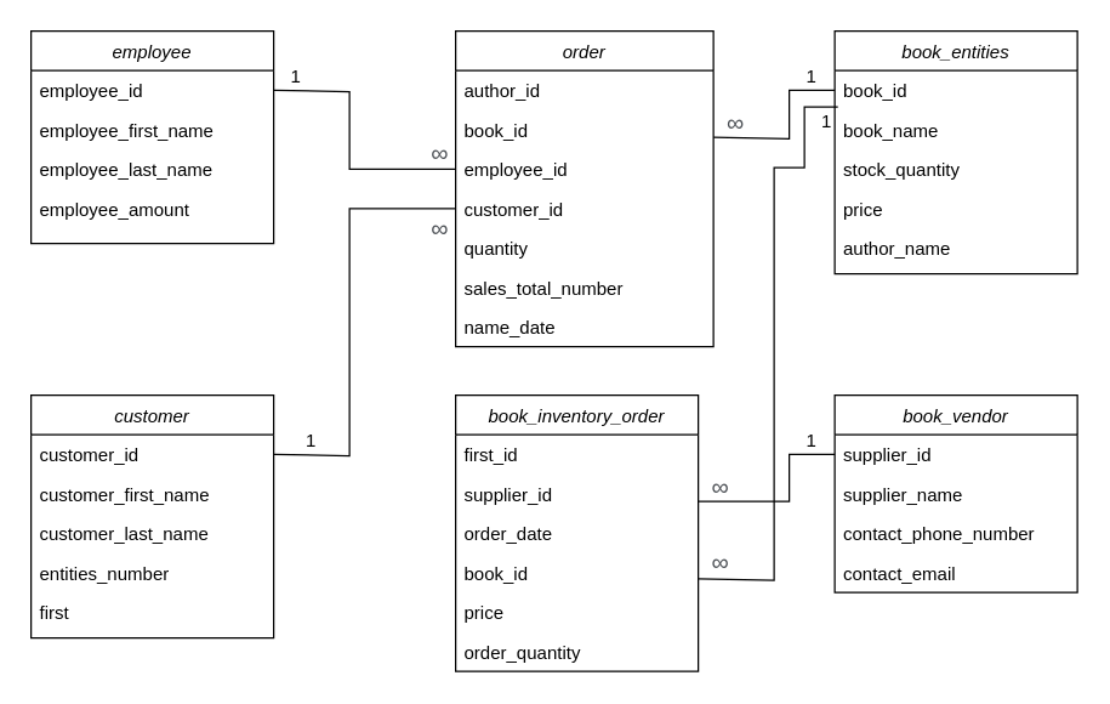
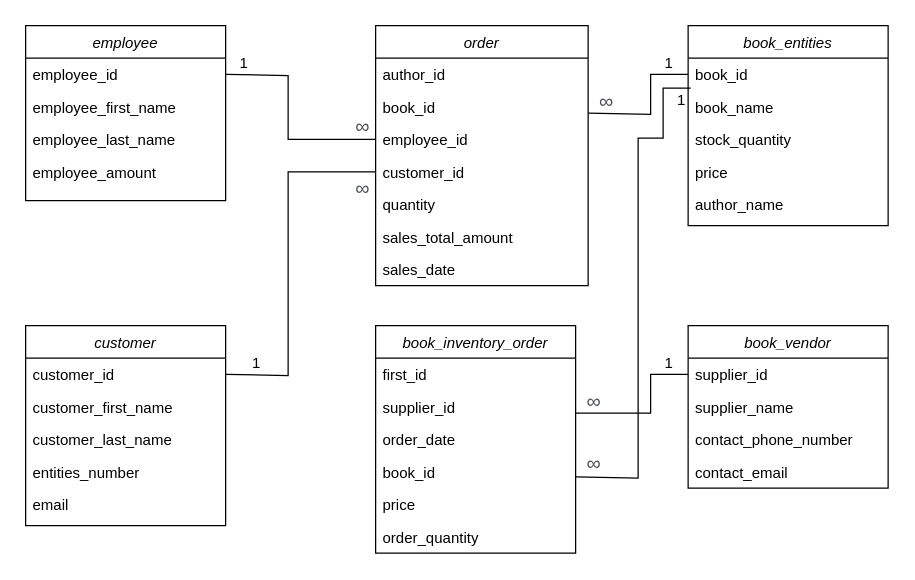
  <mxCell id="0" />
  <mxCell id="1" parent="0" />
  <mxCell id="2" value="employee" style="swimlane;fontStyle=2;align=center;verticalAlign=top;childLayout=stackLayout;horizontal=1;startSize=26;horizontalStack=0;resizeParent=1;resizeLast=0;collapsible=1;marginBottom=0;rounded=0;shadow=0;strokeWidth=1;" parent="1" vertex="1"><mxGeometry x="20" y="20" width="160" height="140" as="geometry"><mxRectangle x="230" y="140" width="160" height="26" as="alternateBounds" /></mxGeometry></mxCell>
  <mxCell id="3" value="employee_id" style="text;align=left;verticalAlign=top;spacingLeft=4;spacingRight=4;overflow=hidden;rotatable=0;points=[[0,0.5],[1,0.5]];portConstraint=eastwest;" parent="2" vertex="1"><mxGeometry y="26" width="160" height="26" as="geometry" /></mxCell>
  <mxCell id="4" value="employee_first_name" style="text;align=left;verticalAlign=top;spacingLeft=4;spacingRight=4;overflow=hidden;rotatable=0;points=[[0,0.5],[1,0.5]];portConstraint=eastwest;rounded=0;shadow=0;html=0;" parent="2" vertex="1"><mxGeometry y="52" width="160" height="26" as="geometry" /></mxCell>
  <mxCell id="5" value="employee_last_name" style="text;align=left;verticalAlign=top;spacingLeft=4;spacingRight=4;overflow=hidden;rotatable=0;points=[[0,0.5],[1,0.5]];portConstraint=eastwest;rounded=0;shadow=0;html=0;" parent="2" vertex="1"><mxGeometry y="78" width="160" height="26" as="geometry" /></mxCell>
  <mxCell id="6" value="employee_amount" style="text;align=left;verticalAlign=top;spacingLeft=4;spacingRight=4;overflow=hidden;rotatable=0;points=[[0,0.5],[1,0.5]];portConstraint=eastwest;" parent="2" vertex="1"><mxGeometry y="104" width="160" height="26" as="geometry" /></mxCell>
  <mxCell id="7" value="order" style="swimlane;fontStyle=2;align=center;verticalAlign=top;childLayout=stackLayout;horizontal=1;startSize=26;horizontalStack=0;resizeParent=1;resizeLast=0;collapsible=1;marginBottom=0;rounded=0;shadow=0;strokeWidth=1;" parent="1" vertex="1"><mxGeometry x="300" y="20" width="170" height="208" as="geometry"><mxRectangle x="550" y="140" width="160" height="26" as="alternateBounds" /></mxGeometry></mxCell>
  <mxCell id="8" value="author_id" style="text;align=left;verticalAlign=top;spacingLeft=4;spacingRight=4;overflow=hidden;rotatable=0;points=[[0,0.5],[1,0.5]];portConstraint=eastwest;" parent="7" vertex="1"><mxGeometry y="26" width="170" height="26" as="geometry" /></mxCell>
  <mxCell id="9" value="book_id" style="text;align=left;verticalAlign=top;spacingLeft=4;spacingRight=4;overflow=hidden;rotatable=0;points=[[0,0.5],[1,0.5]];portConstraint=eastwest;rounded=0;shadow=0;html=0;" parent="7" vertex="1"><mxGeometry y="52" width="170" height="26" as="geometry" /></mxCell>
  <mxCell id="10" value="employee_id" style="text;align=left;verticalAlign=top;spacingLeft=4;spacingRight=4;overflow=hidden;rotatable=0;points=[[0,0.5],[1,0.5]];portConstraint=eastwest;rounded=0;shadow=0;html=0;" parent="7" vertex="1"><mxGeometry y="78" width="170" height="26" as="geometry" /></mxCell>
  <mxCell id="11" value="customer_id" style="text;align=left;verticalAlign=top;spacingLeft=4;spacingRight=4;overflow=hidden;rotatable=0;points=[[0,0.5],[1,0.5]];portConstraint=eastwest;rounded=0;shadow=0;html=0;" vertex="1" parent="7"><mxGeometry y="104" width="170" height="26" as="geometry" /></mxCell>
  <mxCell id="12" value="quantity" style="text;align=left;verticalAlign=top;spacingLeft=4;spacingRight=4;overflow=hidden;rotatable=0;points=[[0,0.5],[1,0.5]];portConstraint=eastwest;rounded=0;shadow=0;html=0;" vertex="1" parent="7"><mxGeometry y="130" width="170" height="26" as="geometry" /></mxCell>
- <mxCell id="13" value="sales_total_number" style="text;align=left;verticalAlign=top;spacingLeft=4;spacingRight=4;overflow=hidden;rotatable=0;points=[[0,0.5],[1,0.5]];portConstraint=eastwest;rounded=0;shadow=0;html=0;" parent="7" vertex="1"><mxGeometry y="156" width="170" height="26" as="geometry" /></mxCell>
- <mxCell id="14" value="name_date" style="text;align=left;verticalAlign=top;spacingLeft=4;spacingRight=4;overflow=hidden;rotatable=0;points=[[0,0.5],[1,0.5]];portConstraint=eastwest;rounded=0;shadow=0;html=0;" vertex="1" parent="7"><mxGeometry y="182" width="170" height="26" as="geometry" /></mxCell>
+ <mxCell id="13" value="sales_total_amount" style="text;align=left;verticalAlign=top;spacingLeft=4;spacingRight=4;overflow=hidden;rotatable=0;points=[[0,0.5],[1,0.5]];portConstraint=eastwest;rounded=0;shadow=0;html=0;" parent="7" vertex="1"><mxGeometry y="156" width="170" height="26" as="geometry" /></mxCell>
+ <mxCell id="14" value="sales_date" style="text;align=left;verticalAlign=top;spacingLeft=4;spacingRight=4;overflow=hidden;rotatable=0;points=[[0,0.5],[1,0.5]];portConstraint=eastwest;rounded=0;shadow=0;html=0;" vertex="1" parent="7"><mxGeometry y="182" width="170" height="26" as="geometry" /></mxCell>
  <mxCell id="15" value="customer" style="swimlane;fontStyle=2;align=center;verticalAlign=top;childLayout=stackLayout;horizontal=1;startSize=26;horizontalStack=0;resizeParent=1;resizeLast=0;collapsible=1;marginBottom=0;rounded=0;shadow=0;strokeWidth=1;" vertex="1" parent="1"><mxGeometry x="20" y="260" width="160" height="160" as="geometry"><mxRectangle x="230" y="140" width="160" height="26" as="alternateBounds" /></mxGeometry></mxCell>
  <mxCell id="16" value="customer_id" style="text;align=left;verticalAlign=top;spacingLeft=4;spacingRight=4;overflow=hidden;rotatable=0;points=[[0,0.5],[1,0.5]];portConstraint=eastwest;" vertex="1" parent="15"><mxGeometry y="26" width="160" height="26" as="geometry" /></mxCell>
  <mxCell id="17" value="customer_first_name" style="text;align=left;verticalAlign=top;spacingLeft=4;spacingRight=4;overflow=hidden;rotatable=0;points=[[0,0.5],[1,0.5]];portConstraint=eastwest;rounded=0;shadow=0;html=0;" vertex="1" parent="15"><mxGeometry y="52" width="160" height="26" as="geometry" /></mxCell>
  <mxCell id="18" value="customer_last_name" style="text;align=left;verticalAlign=top;spacingLeft=4;spacingRight=4;overflow=hidden;rotatable=0;points=[[0,0.5],[1,0.5]];portConstraint=eastwest;rounded=0;shadow=0;html=0;" vertex="1" parent="15"><mxGeometry y="78" width="160" height="26" as="geometry" /></mxCell>
  <mxCell id="19" value="entities_number" style="text;align=left;verticalAlign=top;spacingLeft=4;spacingRight=4;overflow=hidden;rotatable=0;points=[[0,0.5],[1,0.5]];portConstraint=eastwest;" vertex="1" parent="15"><mxGeometry y="104" width="160" height="26" as="geometry" /></mxCell>
- <mxCell id="20" value="first" style="text;align=left;verticalAlign=top;spacingLeft=4;spacingRight=4;overflow=hidden;rotatable=0;points=[[0,0.5],[1,0.5]];portConstraint=eastwest;" vertex="1" parent="15"><mxGeometry y="130" width="160" height="30" as="geometry" /></mxCell>
+ <mxCell id="20" value="email" style="text;align=left;verticalAlign=top;spacingLeft=4;spacingRight=4;overflow=hidden;rotatable=0;points=[[0,0.5],[1,0.5]];portConstraint=eastwest;" vertex="1" parent="15"><mxGeometry y="130" width="160" height="30" as="geometry" /></mxCell>
  <mxCell id="21" value="book_inventory_order" style="swimlane;fontStyle=2;align=center;verticalAlign=top;childLayout=stackLayout;horizontal=1;startSize=26;horizontalStack=0;resizeParent=1;resizeLast=0;collapsible=1;marginBottom=0;rounded=0;shadow=0;strokeWidth=1;" vertex="1" parent="1"><mxGeometry x="300" y="260" width="160" height="182" as="geometry"><mxRectangle x="230" y="140" width="160" height="26" as="alternateBounds" /></mxGeometry></mxCell>
  <mxCell id="22" value="first_id" style="text;align=left;verticalAlign=top;spacingLeft=4;spacingRight=4;overflow=hidden;rotatable=0;points=[[0,0.5],[1,0.5]];portConstraint=eastwest;" vertex="1" parent="21"><mxGeometry y="26" width="160" height="26" as="geometry" /></mxCell>
  <mxCell id="23" value="supplier_id" style="text;align=left;verticalAlign=top;spacingLeft=4;spacingRight=4;overflow=hidden;rotatable=0;points=[[0,0.5],[1,0.5]];portConstraint=eastwest;rounded=0;shadow=0;html=0;" vertex="1" parent="21"><mxGeometry y="52" width="160" height="26" as="geometry" /></mxCell>
  <mxCell id="24" value="order_date" style="text;align=left;verticalAlign=top;spacingLeft=4;spacingRight=4;overflow=hidden;rotatable=0;points=[[0,0.5],[1,0.5]];portConstraint=eastwest;rounded=0;shadow=0;html=0;" vertex="1" parent="21"><mxGeometry y="78" width="160" height="26" as="geometry" /></mxCell>
  <mxCell id="25" value="book_id" style="text;align=left;verticalAlign=top;spacingLeft=4;spacingRight=4;overflow=hidden;rotatable=0;points=[[0,0.5],[1,0.5]];portConstraint=eastwest;" vertex="1" parent="21"><mxGeometry y="104" width="160" height="26" as="geometry" /></mxCell>
  <mxCell id="26" value="price" style="text;align=left;verticalAlign=top;spacingLeft=4;spacingRight=4;overflow=hidden;rotatable=0;points=[[0,0.5],[1,0.5]];portConstraint=eastwest;" vertex="1" parent="21"><mxGeometry y="130" width="160" height="26" as="geometry" /></mxCell>
  <mxCell id="27" value="order_quantity" style="text;align=left;verticalAlign=top;spacingLeft=4;spacingRight=4;overflow=hidden;rotatable=0;points=[[0,0.5],[1,0.5]];portConstraint=eastwest;" vertex="1" parent="21"><mxGeometry y="156" width="160" height="26" as="geometry" /></mxCell>
  <mxCell id="28" value="book_entities" style="swimlane;fontStyle=2;align=center;verticalAlign=top;childLayout=stackLayout;horizontal=1;startSize=26;horizontalStack=0;resizeParent=1;resizeLast=0;collapsible=1;marginBottom=0;rounded=0;shadow=0;strokeWidth=1;" vertex="1" parent="1"><mxGeometry x="550" y="20" width="160" height="160" as="geometry"><mxRectangle x="550" y="140" width="160" height="26" as="alternateBounds" /></mxGeometry></mxCell>
  <mxCell id="29" value="book_id" style="text;align=left;verticalAlign=top;spacingLeft=4;spacingRight=4;overflow=hidden;rotatable=0;points=[[0,0.5],[1,0.5]];portConstraint=eastwest;" vertex="1" parent="28"><mxGeometry y="26" width="160" height="26" as="geometry" /></mxCell>
  <mxCell id="30" value="book_name" style="text;align=left;verticalAlign=top;spacingLeft=4;spacingRight=4;overflow=hidden;rotatable=0;points=[[0,0.5],[1,0.5]];portConstraint=eastwest;rounded=0;shadow=0;html=0;" vertex="1" parent="28"><mxGeometry y="52" width="160" height="26" as="geometry" /></mxCell>
  <mxCell id="31" value="stock_quantity" style="text;align=left;verticalAlign=top;spacingLeft=4;spacingRight=4;overflow=hidden;rotatable=0;points=[[0,0.5],[1,0.5]];portConstraint=eastwest;rounded=0;shadow=0;html=0;" vertex="1" parent="28"><mxGeometry y="78" width="160" height="26" as="geometry" /></mxCell>
  <mxCell id="32" value="price" style="text;align=left;verticalAlign=top;spacingLeft=4;spacingRight=4;overflow=hidden;rotatable=0;points=[[0,0.5],[1,0.5]];portConstraint=eastwest;rounded=0;shadow=0;html=0;" vertex="1" parent="28"><mxGeometry y="104" width="160" height="26" as="geometry" /></mxCell>
  <mxCell id="33" value="author_name" style="text;align=left;verticalAlign=top;spacingLeft=4;spacingRight=4;overflow=hidden;rotatable=0;points=[[0,0.5],[1,0.5]];portConstraint=eastwest;rounded=0;shadow=0;html=0;" vertex="1" parent="28"><mxGeometry y="130" width="160" height="26" as="geometry" /></mxCell>
  <mxCell id="34" value="" style="endArrow=none;html=1;rounded=0;entryX=1;entryY=0.5;entryDx=0;entryDy=0;exitX=0;exitY=0.5;exitDx=0;exitDy=0;" edge="1" parent="1" source="10" target="3"><mxGeometry width="50" height="50" relative="1" as="geometry"><mxPoint x="230" y="110" as="sourcePoint" /><mxPoint x="270" y="75" as="targetPoint" /><Array as="points"><mxPoint x="230" y="111" /><mxPoint x="230" y="60" /></Array></mxGeometry></mxCell>
  <mxCell id="35" value="1" style="text;strokeColor=none;align=center;fillColor=none;html=1;verticalAlign=middle;whiteSpace=wrap;rounded=0;" vertex="1" parent="1"><mxGeometry x="170" y="40" width="50" height="20" as="geometry" /></mxCell>
  <mxCell id="36" value="&lt;span style=&quot;color: rgb(77, 81, 86); font-family: &amp;quot;Google Sans&amp;quot;, arial, sans-serif; font-size: 16px; text-align: start; background-color: rgb(255, 255, 255);&quot;&gt;∞&lt;/span&gt;" style="text;strokeColor=none;align=center;fillColor=none;html=1;verticalAlign=middle;whiteSpace=wrap;rounded=0;" vertex="1" parent="1"><mxGeometry x="280" y="90" width="20" height="20" as="geometry" /></mxCell>
  <mxCell id="37" value="" style="endArrow=none;html=1;rounded=0;entryX=1;entryY=0.5;entryDx=0;entryDy=0;exitX=0;exitY=0.5;exitDx=0;exitDy=0;" edge="1" parent="1" source="11" target="16"><mxGeometry width="50" height="50" relative="1" as="geometry"><mxPoint x="300" y="300" as="sourcePoint" /><mxPoint x="260" y="243.5" as="targetPoint" /><Array as="points"><mxPoint x="230" y="137" /><mxPoint x="230" y="300" /></Array></mxGeometry></mxCell>
  <mxCell id="38" value="book_vendor" style="swimlane;fontStyle=2;align=center;verticalAlign=top;childLayout=stackLayout;horizontal=1;startSize=26;horizontalStack=0;resizeParent=1;resizeLast=0;collapsible=1;marginBottom=0;rounded=0;shadow=0;strokeWidth=1;" vertex="1" parent="1"><mxGeometry x="550" y="260" width="160" height="130" as="geometry"><mxRectangle x="230" y="140" width="160" height="26" as="alternateBounds" /></mxGeometry></mxCell>
  <mxCell id="39" value="supplier_id" style="text;align=left;verticalAlign=top;spacingLeft=4;spacingRight=4;overflow=hidden;rotatable=0;points=[[0,0.5],[1,0.5]];portConstraint=eastwest;" vertex="1" parent="38"><mxGeometry y="26" width="160" height="26" as="geometry" /></mxCell>
  <mxCell id="40" value="supplier_name" style="text;align=left;verticalAlign=top;spacingLeft=4;spacingRight=4;overflow=hidden;rotatable=0;points=[[0,0.5],[1,0.5]];portConstraint=eastwest;rounded=0;shadow=0;html=0;" vertex="1" parent="38"><mxGeometry y="52" width="160" height="26" as="geometry" /></mxCell>
  <mxCell id="41" value="contact_phone_number" style="text;align=left;verticalAlign=top;spacingLeft=4;spacingRight=4;overflow=hidden;rotatable=0;points=[[0,0.5],[1,0.5]];portConstraint=eastwest;rounded=0;shadow=0;html=0;" vertex="1" parent="38"><mxGeometry y="78" width="160" height="26" as="geometry" /></mxCell>
  <mxCell id="42" value="contact_email" style="text;align=left;verticalAlign=top;spacingLeft=4;spacingRight=4;overflow=hidden;rotatable=0;points=[[0,0.5],[1,0.5]];portConstraint=eastwest;" vertex="1" parent="38"><mxGeometry y="104" width="160" height="26" as="geometry" /></mxCell>
  <mxCell id="43" value="" style="endArrow=none;html=1;rounded=0;entryX=1;entryY=0.5;entryDx=0;entryDy=0;exitX=0;exitY=0.5;exitDx=0;exitDy=0;" edge="1" parent="1" source="29"><mxGeometry width="50" height="50" relative="1" as="geometry"><mxPoint x="590" y="142" as="sourcePoint" /><mxPoint x="470" y="90" as="targetPoint" /><Array as="points"><mxPoint x="520" y="59" /><mxPoint x="520" y="91" /></Array></mxGeometry></mxCell>
  <mxCell id="44" value="1" style="text;strokeColor=none;align=center;fillColor=none;html=1;verticalAlign=middle;whiteSpace=wrap;rounded=0;" vertex="1" parent="1"><mxGeometry x="510" y="40" width="50" height="20" as="geometry" /></mxCell>
  <mxCell id="45" value="&lt;span style=&quot;color: rgb(77, 81, 86); font-family: &amp;quot;Google Sans&amp;quot;, arial, sans-serif; font-size: 16px; text-align: start; background-color: rgb(255, 255, 255);&quot;&gt;∞&lt;/span&gt;" style="text;strokeColor=none;align=center;fillColor=none;html=1;verticalAlign=middle;whiteSpace=wrap;rounded=0;" vertex="1" parent="1"><mxGeometry x="470" y="70" width="30" height="20" as="geometry" /></mxCell>
  <mxCell id="46" value="1" style="text;strokeColor=none;align=center;fillColor=none;html=1;verticalAlign=middle;whiteSpace=wrap;rounded=0;" vertex="1" parent="1"><mxGeometry x="180" y="280" width="50" height="20" as="geometry" /></mxCell>
  <mxCell id="47" value="&lt;span style=&quot;color: rgb(77, 81, 86); font-family: &amp;quot;Google Sans&amp;quot;, arial, sans-serif; font-size: 16px; text-align: start; background-color: rgb(255, 255, 255);&quot;&gt;∞&lt;/span&gt;" style="text;strokeColor=none;align=center;fillColor=none;html=1;verticalAlign=middle;whiteSpace=wrap;rounded=0;" vertex="1" parent="1"><mxGeometry x="280" y="140" width="20" height="20" as="geometry" /></mxCell>
  <mxCell id="48" value="" style="endArrow=none;html=1;rounded=0;entryX=1;entryY=0.5;entryDx=0;entryDy=0;exitX=0.013;exitY=0.923;exitDx=0;exitDy=0;exitPerimeter=0;" edge="1" parent="1" source="29"><mxGeometry width="50" height="50" relative="1" as="geometry"><mxPoint x="540" y="350" as="sourcePoint" /><mxPoint x="460" y="381" as="targetPoint" /><Array as="points"><mxPoint x="530" y="70" /><mxPoint x="530" y="110" /><mxPoint x="510" y="110" /><mxPoint x="510" y="170" /><mxPoint x="510" y="382" /></Array></mxGeometry></mxCell>
  <mxCell id="49" value="1" style="text;strokeColor=none;align=center;fillColor=none;html=1;verticalAlign=middle;whiteSpace=wrap;rounded=0;" vertex="1" parent="1"><mxGeometry x="540" y="75" width="10" height="10" as="geometry" /></mxCell>
  <mxCell id="50" value="&lt;span style=&quot;color: rgb(77, 81, 86); font-family: &amp;quot;Google Sans&amp;quot;, arial, sans-serif; font-size: 16px; text-align: start; background-color: rgb(255, 255, 255);&quot;&gt;∞&lt;/span&gt;" style="text;strokeColor=none;align=center;fillColor=none;html=1;verticalAlign=middle;whiteSpace=wrap;rounded=0;" vertex="1" parent="1"><mxGeometry x="460" y="360" width="30" height="20" as="geometry" /></mxCell>
  <mxCell id="51" value="" style="endArrow=none;html=1;rounded=0;entryX=0;entryY=0.5;entryDx=0;entryDy=0;" edge="1" parent="1" target="39"><mxGeometry width="50" height="50" relative="1" as="geometry"><mxPoint x="460" y="330" as="sourcePoint" /><mxPoint x="520" y="290" as="targetPoint" /><Array as="points"><mxPoint x="520" y="330" /><mxPoint x="520" y="299" /></Array></mxGeometry></mxCell>
  <mxCell id="52" value="1" style="text;strokeColor=none;align=center;fillColor=none;html=1;verticalAlign=middle;whiteSpace=wrap;rounded=0;" vertex="1" parent="1"><mxGeometry x="530" y="285" width="10" height="10" as="geometry" /></mxCell>
  <mxCell id="53" value="&lt;span style=&quot;color: rgb(77, 81, 86); font-family: &amp;quot;Google Sans&amp;quot;, arial, sans-serif; font-size: 16px; text-align: start; background-color: rgb(255, 255, 255);&quot;&gt;∞&lt;/span&gt;" style="text;strokeColor=none;align=center;fillColor=none;html=1;verticalAlign=middle;whiteSpace=wrap;rounded=0;" vertex="1" parent="1"><mxGeometry x="460" y="310" width="30" height="20" as="geometry" /></mxCell>
